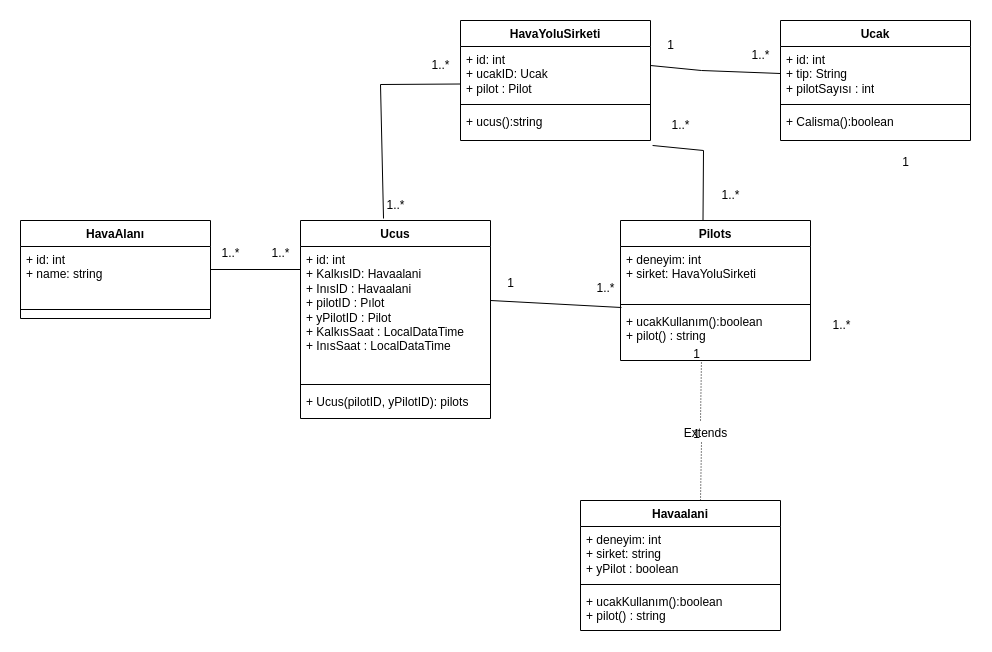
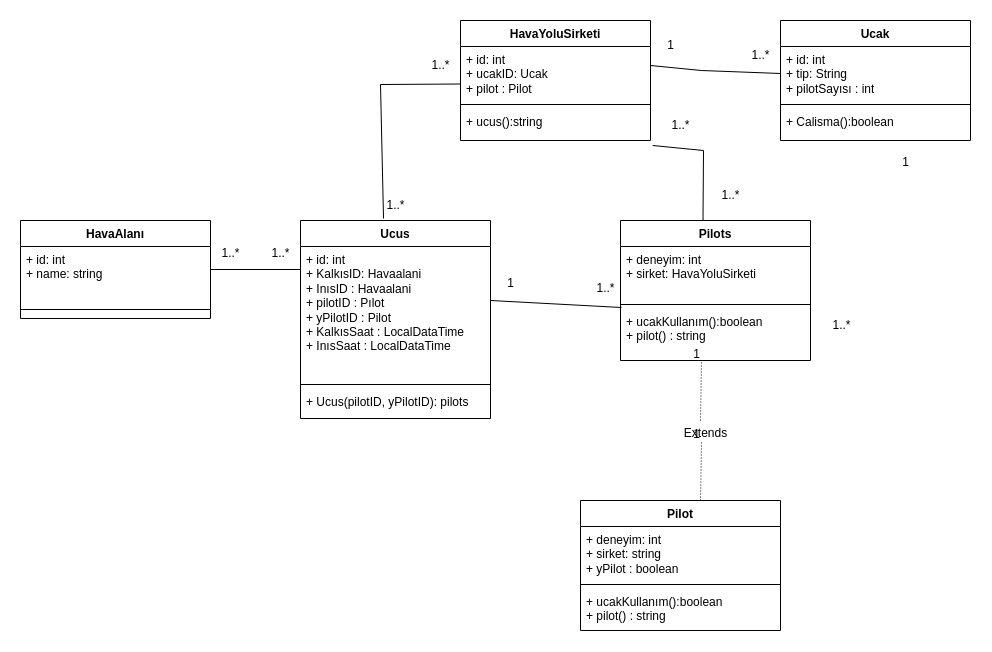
  <mxCell id="0" />
  <mxCell id="1" parent="0" />
  <mxCell id="2" value="Ucus" style="swimlane;fontStyle=1;align=center;verticalAlign=top;childLayout=stackLayout;horizontal=1;startSize=26;horizontalStack=0;resizeParent=1;resizeParentMax=0;resizeLast=0;collapsible=1;marginBottom=0;whiteSpace=wrap;html=1;" vertex="1" parent="1"><mxGeometry x="300" y="220" width="190" height="198" as="geometry" /></mxCell>
  <mxCell id="3" value="+ id: int&lt;br&gt;+ KalkısID: Havaalani&lt;br&gt;+ InısID : Havaalani&lt;br&gt;+ pilotID : Pılot&lt;br&gt;+ yPilotID : Pilot&lt;br&gt;+ KalkısSaat : LocalDataTime&lt;br&gt;+ InısSaat : LocalDataTime" style="text;strokeColor=none;fillColor=none;align=left;verticalAlign=top;spacingLeft=4;spacingRight=4;overflow=hidden;rotatable=0;points=[[0,0.5],[1,0.5]];portConstraint=eastwest;whiteSpace=wrap;html=1;" vertex="1" parent="2"><mxGeometry y="26" width="190" height="134" as="geometry" /></mxCell>
  <mxCell id="4" value="" style="line;strokeWidth=1;fillColor=none;align=left;verticalAlign=middle;spacingTop=-1;spacingLeft=3;spacingRight=3;rotatable=0;labelPosition=right;points=[];portConstraint=eastwest;strokeColor=inherit;" vertex="1" parent="2"><mxGeometry y="160" width="190" height="8" as="geometry" /></mxCell>
  <mxCell id="5" value="+ Ucus(pilotID, yPilotID): pilots" style="text;strokeColor=none;fillColor=none;align=left;verticalAlign=top;spacingLeft=4;spacingRight=4;overflow=hidden;rotatable=0;points=[[0,0.5],[1,0.5]];portConstraint=eastwest;whiteSpace=wrap;html=1;" vertex="1" parent="2"><mxGeometry y="168" width="190" height="30" as="geometry" /></mxCell>
  <mxCell id="6" value="HavaAlanı" style="swimlane;fontStyle=1;align=center;verticalAlign=top;childLayout=stackLayout;horizontal=1;startSize=26;horizontalStack=0;resizeParent=1;resizeParentMax=0;resizeLast=0;collapsible=1;marginBottom=0;whiteSpace=wrap;html=1;" vertex="1" parent="1"><mxGeometry y="220" width="190" height="98" as="geometry" x="20" /></mxCell>
  <mxCell id="7" value="+ id: int&lt;br&gt;+ name: string" style="text;strokeColor=none;fillColor=none;align=left;verticalAlign=top;spacingLeft=4;spacingRight=4;overflow=hidden;rotatable=0;points=[[0,0.5],[1,0.5]];portConstraint=eastwest;whiteSpace=wrap;html=1;" vertex="1" parent="6"><mxGeometry y="26" width="190" height="54" as="geometry" /></mxCell>
  <mxCell id="8" value="" style="line;strokeWidth=1;fillColor=none;align=left;verticalAlign=middle;spacingTop=-1;spacingLeft=3;spacingRight=3;rotatable=0;labelPosition=right;points=[];portConstraint=eastwest;strokeColor=inherit;" vertex="1" parent="6"><mxGeometry y="80" width="190" height="18" as="geometry" /></mxCell>
  <mxCell id="9" value="" style="line;strokeWidth=1;fillColor=none;align=left;verticalAlign=middle;spacingTop=-1;spacingLeft=3;spacingRight=3;rotatable=0;labelPosition=right;points=[];portConstraint=eastwest;strokeColor=inherit;" vertex="1" parent="1"><mxGeometry x="210" y="265" width="90" height="8" as="geometry" /></mxCell>
  <mxCell id="10" value="1..*" style="text;html=1;align=center;verticalAlign=middle;resizable=0;points=[];autosize=1;strokeColor=none;fillColor=none;" vertex="1" parent="1"><mxGeometry x="210" y="238" width="40" height="30" as="geometry" /></mxCell>
  <mxCell id="11" value="1..*" style="text;html=1;align=center;verticalAlign=middle;resizable=0;points=[];autosize=1;strokeColor=none;fillColor=none;" vertex="1" parent="1"><mxGeometry x="260" y="238" width="40" height="30" as="geometry" /></mxCell>
  <mxCell id="12" value="Pilots" style="swimlane;fontStyle=1;align=center;verticalAlign=top;childLayout=stackLayout;horizontal=1;startSize=26;horizontalStack=0;resizeParent=1;resizeParentMax=0;resizeLast=0;collapsible=1;marginBottom=0;whiteSpace=wrap;html=1;" vertex="1" parent="1"><mxGeometry x="620" y="220" width="190" height="140" as="geometry" /></mxCell>
  <mxCell id="13" value="+ deneyim: int&lt;br&gt;+ sirket: HavaYoluSirketi" style="text;strokeColor=none;fillColor=none;align=left;verticalAlign=top;spacingLeft=4;spacingRight=4;overflow=hidden;rotatable=0;points=[[0,0.5],[1,0.5]];portConstraint=eastwest;whiteSpace=wrap;html=1;" vertex="1" parent="12"><mxGeometry y="26" width="190" height="54" as="geometry" /></mxCell>
  <mxCell id="14" value="" style="line;strokeWidth=1;fillColor=none;align=left;verticalAlign=middle;spacingTop=-1;spacingLeft=3;spacingRight=3;rotatable=0;labelPosition=right;points=[];portConstraint=eastwest;strokeColor=inherit;" vertex="1" parent="12"><mxGeometry y="80" width="190" height="8" as="geometry" /></mxCell>
  <mxCell id="15" value="+ ucakKullanım():boolean&lt;br&gt;+ pilot() : string" style="text;strokeColor=none;fillColor=none;align=left;verticalAlign=top;spacingLeft=4;spacingRight=4;overflow=hidden;rotatable=0;points=[[0,0.5],[1,0.5]];portConstraint=eastwest;whiteSpace=wrap;html=1;" vertex="1" parent="12"><mxGeometry y="88" width="190" height="52" as="geometry" /></mxCell>
- <mxCell id="16" value="Havaalani" style="swimlane;fontStyle=1;align=center;verticalAlign=top;childLayout=stackLayout;horizontal=1;startSize=26;horizontalStack=0;resizeParent=1;resizeParentMax=0;resizeLast=0;collapsible=1;marginBottom=0;whiteSpace=wrap;html=1;" vertex="1" parent="1"><mxGeometry x="580" y="500" width="200" height="130" as="geometry" /></mxCell>
+ <mxCell id="16" value="Pilot" style="swimlane;fontStyle=1;align=center;verticalAlign=top;childLayout=stackLayout;horizontal=1;startSize=26;horizontalStack=0;resizeParent=1;resizeParentMax=0;resizeLast=0;collapsible=1;marginBottom=0;whiteSpace=wrap;html=1;" vertex="1" parent="1"><mxGeometry x="580" y="500" width="200" height="130" as="geometry" /></mxCell>
  <mxCell id="17" value="+ deneyim: int&lt;br&gt;+ sirket: string&lt;br&gt;+ yPilot : boolean" style="text;strokeColor=none;fillColor=none;align=left;verticalAlign=top;spacingLeft=4;spacingRight=4;overflow=hidden;rotatable=0;points=[[0,0.5],[1,0.5]];portConstraint=eastwest;whiteSpace=wrap;html=1;" vertex="1" parent="16"><mxGeometry y="26" width="200" height="54" as="geometry" /></mxCell>
  <mxCell id="18" value="" style="line;strokeWidth=1;fillColor=none;align=left;verticalAlign=middle;spacingTop=-1;spacingLeft=3;spacingRight=3;rotatable=0;labelPosition=right;points=[];portConstraint=eastwest;strokeColor=inherit;" vertex="1" parent="16"><mxGeometry y="80" width="200" height="8" as="geometry" /></mxCell>
  <mxCell id="19" value="+ ucakKullanım():boolean&lt;br style=&quot;border-color: var(--border-color);&quot;&gt;+ pilot() : string" style="text;strokeColor=none;fillColor=none;align=left;verticalAlign=top;spacingLeft=4;spacingRight=4;overflow=hidden;rotatable=0;points=[[0,0.5],[1,0.5]];portConstraint=eastwest;whiteSpace=wrap;html=1;" vertex="1" parent="16"><mxGeometry y="88" width="200" height="42" as="geometry" /></mxCell>
  <mxCell id="20" value="" style="endArrow=none;html=1;rounded=0;dashed=1;dashPattern=1 2;entryX=0.426;entryY=1.038;entryDx=0;entryDy=0;entryPerimeter=0;" edge="1" parent="1" target="15"><mxGeometry relative="1" as="geometry"><mxPoint x="700" y="420" as="sourcePoint" /><mxPoint x="750" y="440" as="targetPoint" /></mxGeometry></mxCell>
  <mxCell id="21" value="1" style="resizable=0;html=1;whiteSpace=wrap;align=right;verticalAlign=bottom;" connectable="0" vertex="1" parent="20"><mxGeometry x="1" relative="1" as="geometry" /></mxCell>
  <mxCell id="22" value="Extends" style="text;html=1;align=center;verticalAlign=middle;resizable=0;points=[];autosize=1;strokeColor=none;fillColor=none;" vertex="1" parent="1"><mxGeometry x="670" y="418" width="70" height="30" as="geometry" /></mxCell>
  <mxCell id="23" value="" style="endArrow=none;html=1;rounded=0;dashed=1;dashPattern=1 2;entryX=0.426;entryY=1.038;entryDx=0;entryDy=0;entryPerimeter=0;" edge="1" parent="1"><mxGeometry relative="1" as="geometry"><mxPoint x="700" y="500" as="sourcePoint" /><mxPoint x="701" y="442" as="targetPoint" /></mxGeometry></mxCell>
  <mxCell id="24" value="1" style="resizable=0;html=1;whiteSpace=wrap;align=right;verticalAlign=bottom;" connectable="0" vertex="1" parent="23"><mxGeometry x="1" relative="1" as="geometry" /></mxCell>
  <mxCell id="25" value="HavaYoluSirketi" style="swimlane;fontStyle=1;align=center;verticalAlign=top;childLayout=stackLayout;horizontal=1;startSize=26;horizontalStack=0;resizeParent=1;resizeParentMax=0;resizeLast=0;collapsible=1;marginBottom=0;whiteSpace=wrap;html=1;" vertex="1" parent="1"><mxGeometry x="460" y="20" width="190" height="120" as="geometry" /></mxCell>
  <mxCell id="26" value="+ id: int&lt;br&gt;+ ucakID: Ucak&lt;br&gt;+ pilot : Pilot" style="text;strokeColor=none;fillColor=none;align=left;verticalAlign=top;spacingLeft=4;spacingRight=4;overflow=hidden;rotatable=0;points=[[0,0.5],[1,0.5]];portConstraint=eastwest;whiteSpace=wrap;html=1;" vertex="1" parent="25"><mxGeometry y="26" width="190" height="54" as="geometry" /></mxCell>
  <mxCell id="27" value="" style="line;strokeWidth=1;fillColor=none;align=left;verticalAlign=middle;spacingTop=-1;spacingLeft=3;spacingRight=3;rotatable=0;labelPosition=right;points=[];portConstraint=eastwest;strokeColor=inherit;" vertex="1" parent="25"><mxGeometry y="80" width="190" height="8" as="geometry" /></mxCell>
  <mxCell id="28" value="+ ucus():string" style="text;strokeColor=none;fillColor=none;align=left;verticalAlign=top;spacingLeft=4;spacingRight=4;overflow=hidden;rotatable=0;points=[[0,0.5],[1,0.5]];portConstraint=eastwest;whiteSpace=wrap;html=1;" vertex="1" parent="25"><mxGeometry y="88" width="190" height="32" as="geometry" /></mxCell>
  <mxCell id="29" value="Ucak" style="swimlane;fontStyle=1;align=center;verticalAlign=top;childLayout=stackLayout;horizontal=1;startSize=26;horizontalStack=0;resizeParent=1;resizeParentMax=0;resizeLast=0;collapsible=1;marginBottom=0;whiteSpace=wrap;html=1;" vertex="1" parent="1"><mxGeometry x="780" y="20" width="190" height="120" as="geometry" /></mxCell>
  <mxCell id="30" value="+ id: int&lt;br&gt;+ tip: String&lt;br&gt;+ pilotSayısı : int" style="text;strokeColor=none;fillColor=none;align=left;verticalAlign=top;spacingLeft=4;spacingRight=4;overflow=hidden;rotatable=0;points=[[0,0.5],[1,0.5]];portConstraint=eastwest;whiteSpace=wrap;html=1;" vertex="1" parent="29"><mxGeometry y="26" width="190" height="54" as="geometry" /></mxCell>
  <mxCell id="31" value="" style="line;strokeWidth=1;fillColor=none;align=left;verticalAlign=middle;spacingTop=-1;spacingLeft=3;spacingRight=3;rotatable=0;labelPosition=right;points=[];portConstraint=eastwest;strokeColor=inherit;" vertex="1" parent="29"><mxGeometry y="80" width="190" height="8" as="geometry" /></mxCell>
  <mxCell id="32" value="+ Calisma():boolean" style="text;strokeColor=none;fillColor=none;align=left;verticalAlign=top;spacingLeft=4;spacingRight=4;overflow=hidden;rotatable=0;points=[[0,0.5],[1,0.5]];portConstraint=eastwest;whiteSpace=wrap;html=1;" vertex="1" parent="29"><mxGeometry y="88" width="190" height="32" as="geometry" /></mxCell>
  <mxCell id="33" value="" style="endArrow=none;html=1;rounded=0;entryX=0.005;entryY=-0.019;entryDx=0;entryDy=0;entryPerimeter=0;" edge="1" parent="1" target="15"><mxGeometry relative="1" as="geometry"><mxPoint x="490" y="300" as="sourcePoint" /><mxPoint x="650" y="300" as="targetPoint" /></mxGeometry></mxCell>
  <mxCell id="34" value="1" style="text;html=1;align=center;verticalAlign=middle;resizable=0;points=[];autosize=1;strokeColor=none;fillColor=none;" vertex="1" parent="1"><mxGeometry x="495" y="268" width="30" height="30" as="geometry" /></mxCell>
  <mxCell id="35" value="1..*" style="text;html=1;align=center;verticalAlign=middle;resizable=0;points=[];autosize=1;strokeColor=none;fillColor=none;" vertex="1" parent="1"><mxGeometry x="585" y="273" width="40" height="30" as="geometry" /></mxCell>
  <mxCell id="36" value="" style="endArrow=none;html=1;rounded=0;entryX=0.005;entryY=-0.019;entryDx=0;entryDy=0;entryPerimeter=0;exitX=0.437;exitY=-0.01;exitDx=0;exitDy=0;exitPerimeter=0;" edge="1" parent="1" source="2"><mxGeometry relative="1" as="geometry"><mxPoint x="329.5" y="76.5" as="sourcePoint" /><mxPoint x="460.5" y="83.5" as="targetPoint" /><Array as="points"><mxPoint x="380" y="84" /></Array></mxGeometry></mxCell>
  <mxCell id="37" value="1..*" style="text;html=1;align=center;verticalAlign=middle;resizable=0;points=[];autosize=1;strokeColor=none;fillColor=none;" vertex="1" parent="1"><mxGeometry x="375" y="190" width="40" height="30" as="geometry" /></mxCell>
  <mxCell id="38" value="1..*" style="text;html=1;align=center;verticalAlign=middle;resizable=0;points=[];autosize=1;strokeColor=none;fillColor=none;" vertex="1" parent="1"><mxGeometry x="420" y="50" width="40" height="30" as="geometry" /></mxCell>
  <mxCell id="39" value="" style="endArrow=none;html=1;rounded=0;entryX=1.011;entryY=1.156;entryDx=0;entryDy=0;entryPerimeter=0;exitX=0.437;exitY=-0.01;exitDx=0;exitDy=0;exitPerimeter=0;" edge="1" parent="1" target="28"><mxGeometry relative="1" as="geometry"><mxPoint x="702.5" y="220" as="sourcePoint" /><mxPoint x="780" y="85.5" as="targetPoint" /><Array as="points"><mxPoint x="703" y="150" /></Array></mxGeometry></mxCell>
  <mxCell id="40" value="1..*" style="text;html=1;align=center;verticalAlign=middle;resizable=0;points=[];autosize=1;strokeColor=none;fillColor=none;" vertex="1" parent="1"><mxGeometry x="660" y="110" width="40" height="30" as="geometry" /></mxCell>
  <mxCell id="41" value="1..*" style="text;html=1;align=center;verticalAlign=middle;resizable=0;points=[];autosize=1;strokeColor=none;fillColor=none;" vertex="1" parent="1"><mxGeometry x="710" y="180" width="40" height="30" as="geometry" /></mxCell>
  <mxCell id="42" value="" style="endArrow=none;html=1;rounded=0;entryX=1.011;entryY=1.156;entryDx=0;entryDy=0;entryPerimeter=0;exitX=0;exitY=0.5;exitDx=0;exitDy=0;" edge="1" parent="1" source="30"><mxGeometry relative="1" as="geometry"><mxPoint x="700.5" y="140" as="sourcePoint" /><mxPoint x="650" y="65" as="targetPoint" /><Array as="points"><mxPoint x="701" y="70" /></Array></mxGeometry></mxCell>
  <mxCell id="43" value="1" style="text;html=1;align=center;verticalAlign=middle;resizable=0;points=[];autosize=1;strokeColor=none;fillColor=none;" vertex="1" parent="1"><mxGeometry x="655" y="30" width="30" height="30" as="geometry" /></mxCell>
  <mxCell id="44" value="1..*" style="text;html=1;align=center;verticalAlign=middle;resizable=0;points=[];autosize=1;strokeColor=none;fillColor=none;" vertex="1" parent="1"><mxGeometry x="740" y="40" width="40" height="30" as="geometry" /></mxCell>
  <mxCell id="45" value="1" style="text;html=1;align=center;verticalAlign=middle;resizable=0;points=[];autosize=1;strokeColor=none;fillColor=none;" vertex="1" parent="1"><mxGeometry x="890" y="147.01" width="30" height="30" as="geometry" /></mxCell>
  <mxCell id="46" value="1..*" style="text;html=1;align=center;verticalAlign=middle;resizable=0;points=[];autosize=1;strokeColor=none;fillColor=none;" vertex="1" parent="1"><mxGeometry x="820.94" y="310" width="40" height="30" as="geometry" /></mxCell>
